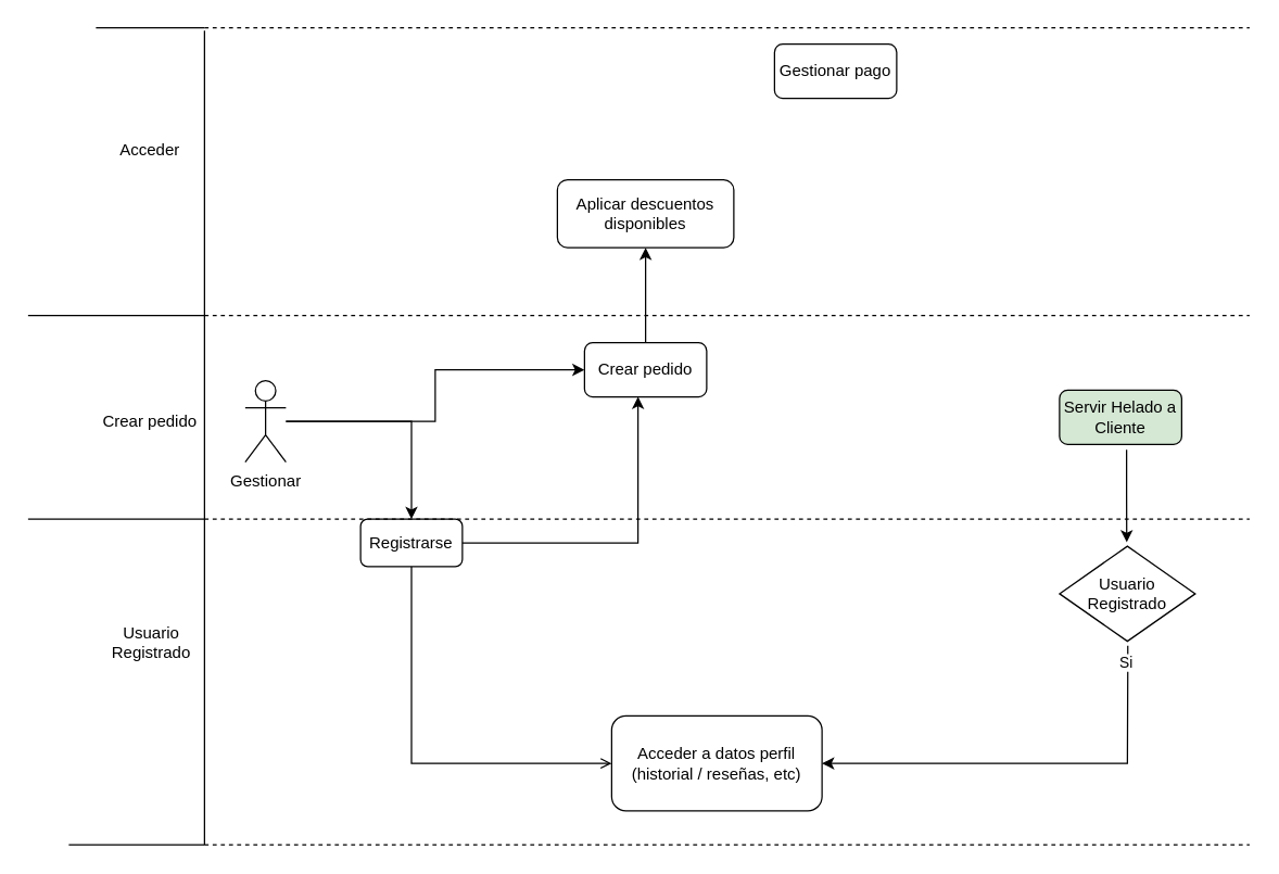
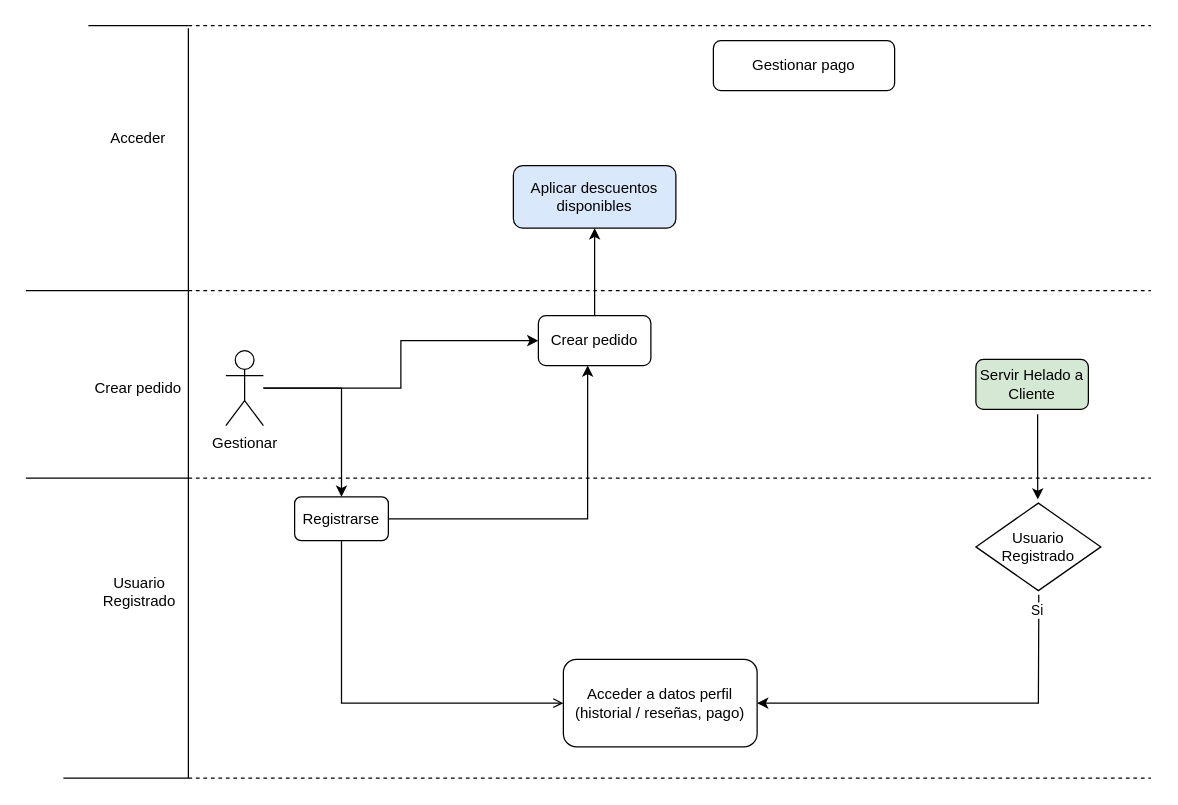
  <mxCell id="0" />
  <mxCell id="1" parent="0" />
  <mxCell id="2" style="edgeStyle=orthogonalEdgeStyle;rounded=0;orthogonalLoop=1;jettySize=auto;html=1;entryX=0;entryY=0.5;entryDx=0;entryDy=0;exitX=0.5;exitY=1;exitDx=0;exitDy=0;endArrow=open;" parent="1" source="3" target="7" edge="1"><mxGeometry relative="1" as="geometry"><mxPoint x="420.085" y="451.56" as="targetPoint" /></mxGeometry></mxCell>
- <mxCell id="3" value="Registrarse" style="rounded=1;whiteSpace=wrap;html=1;" parent="1" vertex="1"><mxGeometry x="265" y="382" width="75" height="35" as="geometry" /></mxCell>
+ <mxCell id="3" value="Registrarse" style="rounded=1;whiteSpace=wrap;html=1;" parent="1" vertex="1"><mxGeometry x="235" y="397" width="75" height="35" as="geometry" /></mxCell>
  <mxCell id="4" style="edgeStyle=orthogonalEdgeStyle;rounded=0;orthogonalLoop=1;jettySize=auto;html=1;entryX=0.5;entryY=1;entryDx=0;entryDy=0;" parent="1" source="5" target="26" edge="1"><mxGeometry relative="1" as="geometry" /></mxCell>
  <mxCell id="5" value="Crear pedido" style="rounded=1;whiteSpace=wrap;html=1;" parent="1" vertex="1"><mxGeometry x="430" y="252" width="90" height="40" as="geometry" /></mxCell>
  <mxCell id="6" value="Servir Helado a Cliente" style="rounded=1;whiteSpace=wrap;html=1;fillColor=#d5e8d4;" parent="1" vertex="1"><mxGeometry x="780" y="287" width="90" height="40" as="geometry" /></mxCell>
- <mxCell id="7" value="Acceder a datos perfil (historial / reseñas, etc)" style="rounded=1;whiteSpace=wrap;html=1;" parent="1" vertex="1"><mxGeometry x="450" y="527" width="155" height="70" as="geometry" /></mxCell>
+ <mxCell id="7" value="Acceder a datos perfil (historial / reseñas, pago)" style="rounded=1;whiteSpace=wrap;html=1;" parent="1" vertex="1"><mxGeometry x="450" y="527" width="155" height="70" as="geometry" /></mxCell>
  <mxCell id="8" style="edgeStyle=orthogonalEdgeStyle;rounded=0;orthogonalLoop=1;jettySize=auto;html=1;entryX=0.438;entryY=0.995;entryDx=0;entryDy=0;entryPerimeter=0;" parent="1" source="3" target="5" edge="1"><mxGeometry relative="1" as="geometry" /></mxCell>
  <mxCell id="9" style="edgeStyle=orthogonalEdgeStyle;rounded=0;orthogonalLoop=1;jettySize=auto;html=1;entryX=1;entryY=0.5;entryDx=0;entryDy=0;exitX=0.503;exitY=1.048;exitDx=0;exitDy=0;exitPerimeter=0;" parent="1" source="11" target="7" edge="1"><mxGeometry relative="1" as="geometry"><mxPoint x="830" y="492" as="sourcePoint" /><Array as="points"><mxPoint x="830" y="492" /><mxPoint x="830" y="552" /></Array></mxGeometry></mxCell>
  <mxCell id="10" value="&lt;div&gt;Si&lt;/div&gt;" style="edgeLabel;html=1;align=center;verticalAlign=middle;resizable=0;points=[];" parent="9" vertex="1" connectable="0"><mxGeometry x="-0.935" relative="1" as="geometry"><mxPoint x="-2" y="2" as="offset" /></mxGeometry></mxCell>
  <mxCell id="11" value="Usuario Registrado" style="rhombus;whiteSpace=wrap;html=1;" parent="1" vertex="1"><mxGeometry x="780" y="402" width="100" height="70" as="geometry" /></mxCell>
  <mxCell id="12" style="edgeStyle=orthogonalEdgeStyle;rounded=0;orthogonalLoop=1;jettySize=auto;html=1;entryX=0.495;entryY=-0.042;entryDx=0;entryDy=0;entryPerimeter=0;exitX=0.549;exitY=1.097;exitDx=0;exitDy=0;exitPerimeter=0;" parent="1" source="6" target="11" edge="1"><mxGeometry relative="1" as="geometry" /></mxCell>
  <mxCell id="13" value="" style="endArrow=none;dashed=1;html=1;rounded=0;" parent="1" edge="1"><mxGeometry width="50" height="50" relative="1" as="geometry"><mxPoint x="150" y="382" as="sourcePoint" /><mxPoint x="920" y="382" as="targetPoint" /></mxGeometry></mxCell>
  <mxCell id="14" value="" style="endArrow=none;dashed=1;html=1;rounded=0;" parent="1" edge="1"><mxGeometry width="50" height="50" relative="1" as="geometry"><mxPoint x="150" y="232" as="sourcePoint" /><mxPoint x="920" y="232" as="targetPoint" /></mxGeometry></mxCell>
  <mxCell id="15" value="" style="endArrow=none;html=1;rounded=0;" parent="1" edge="1"><mxGeometry width="50" height="50" relative="1" as="geometry"><mxPoint x="150" y="622" as="sourcePoint" /><mxPoint x="150" y="22" as="targetPoint" /></mxGeometry></mxCell>
  <mxCell id="16" value="Usuario Registrado" style="text;html=1;align=center;verticalAlign=middle;whiteSpace=wrap;rounded=0;" parent="1" vertex="1"><mxGeometry x="71" y="450" width="80" height="45" as="geometry" /></mxCell>
  <mxCell id="17" value="Crear pedido" style="text;html=1;align=center;verticalAlign=middle;whiteSpace=wrap;rounded=0;" parent="1" vertex="1"><mxGeometry y="287" width="80" height="45" as="geometry" x="70" /></mxCell>
  <mxCell id="18" value="" style="endArrow=none;html=1;rounded=0;" parent="1" edge="1"><mxGeometry width="50" height="50" relative="1" as="geometry"><mxPoint x="150" y="382" as="sourcePoint" /><mxPoint x="20" y="382" as="targetPoint" /></mxGeometry></mxCell>
  <mxCell id="19" value="" style="endArrow=none;html=1;rounded=0;" parent="1" edge="1"><mxGeometry width="50" height="50" relative="1" as="geometry"><mxPoint x="150" y="232" as="sourcePoint" /><mxPoint x="20" y="232" as="targetPoint" /></mxGeometry></mxCell>
  <mxCell id="20" value="" style="endArrow=none;html=1;rounded=0;" parent="1" edge="1"><mxGeometry width="50" height="50" relative="1" as="geometry"><mxPoint x="150" y="622" as="sourcePoint" /><mxPoint x="50" y="622" as="targetPoint" /></mxGeometry></mxCell>
  <mxCell id="21" style="edgeStyle=orthogonalEdgeStyle;rounded=0;orthogonalLoop=1;jettySize=auto;html=1;entryX=0.5;entryY=0;entryDx=0;entryDy=0;" parent="1" source="23" target="3" edge="1"><mxGeometry relative="1" as="geometry" /></mxCell>
  <mxCell id="22" style="edgeStyle=orthogonalEdgeStyle;rounded=0;orthogonalLoop=1;jettySize=auto;html=1;entryX=0;entryY=0.5;entryDx=0;entryDy=0;" parent="1" source="23" target="5" edge="1"><mxGeometry relative="1" as="geometry" /></mxCell>
  <mxCell id="23" value="&lt;div&gt;Gestionar&lt;/div&gt;" style="shape=umlActor;verticalLabelPosition=bottom;verticalAlign=top;html=1;outlineConnect=0;" parent="1" vertex="1"><mxGeometry x="180" y="280" width="30" height="60" as="geometry" /></mxCell>
  <mxCell id="24" value="Acceder" style="text;html=1;align=center;verticalAlign=middle;whiteSpace=wrap;rounded=0;" parent="1" vertex="1"><mxGeometry y="87" width="80" height="45" as="geometry" x="70" /></mxCell>
- <mxCell id="25" value="Gestionar pago" style="rounded=1;whiteSpace=wrap;html=1;" parent="1" vertex="1"><mxGeometry x="570" y="32" width="90" height="40" as="geometry" /></mxCell>
- <mxCell id="26" value="Aplicar descuentos disponibles" style="rounded=1;whiteSpace=wrap;html=1;" parent="1" vertex="1"><mxGeometry x="410" y="132" width="130" height="50" as="geometry" /></mxCell>
+ <mxCell id="25" value="Gestionar pago" style="rounded=1;whiteSpace=wrap;html=1;" parent="1" vertex="1"><mxGeometry x="570" y="32" width="145" height="40" as="geometry" /></mxCell>
+ <mxCell id="26" value="Aplicar descuentos disponibles" style="rounded=1;whiteSpace=wrap;html=1;fillColor=#dae8fc;" parent="1" vertex="1"><mxGeometry x="410" y="132" width="130" height="50" as="geometry" /></mxCell>
  <mxCell id="27" value="" style="endArrow=none;dashed=1;html=1;rounded=0;" parent="1" edge="1"><mxGeometry width="50" height="50" relative="1" as="geometry"><mxPoint x="150" y="622" as="sourcePoint" /><mxPoint x="920" y="622" as="targetPoint" /></mxGeometry></mxCell>
  <mxCell id="28" value="" style="endArrow=none;dashed=1;html=1;rounded=0;" parent="1" edge="1"><mxGeometry width="50" height="50" relative="1" as="geometry"><mxPoint x="150" y="20" as="sourcePoint" /><mxPoint x="920" y="20" as="targetPoint" /></mxGeometry></mxCell>
  <mxCell id="29" value="" style="endArrow=none;html=1;rounded=0;" parent="1" edge="1"><mxGeometry width="50" height="50" relative="1" as="geometry"><mxPoint x="150" y="20" as="sourcePoint" /><mxPoint y="20" as="targetPoint" x="70" /></mxGeometry></mxCell>
